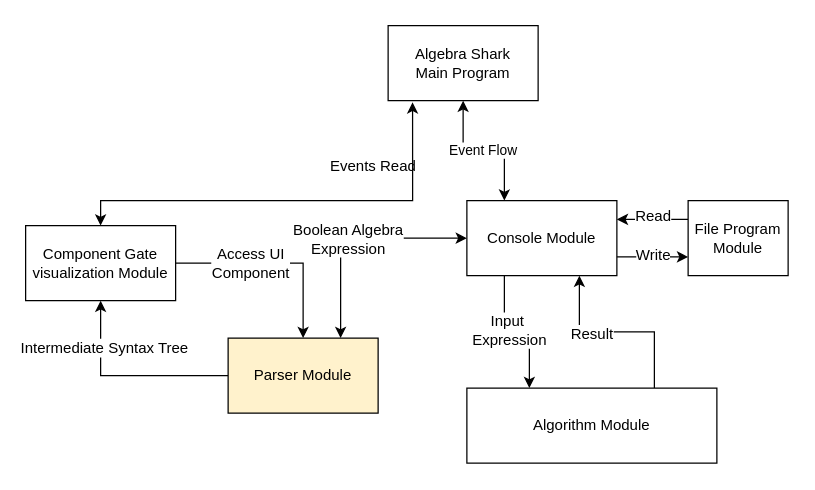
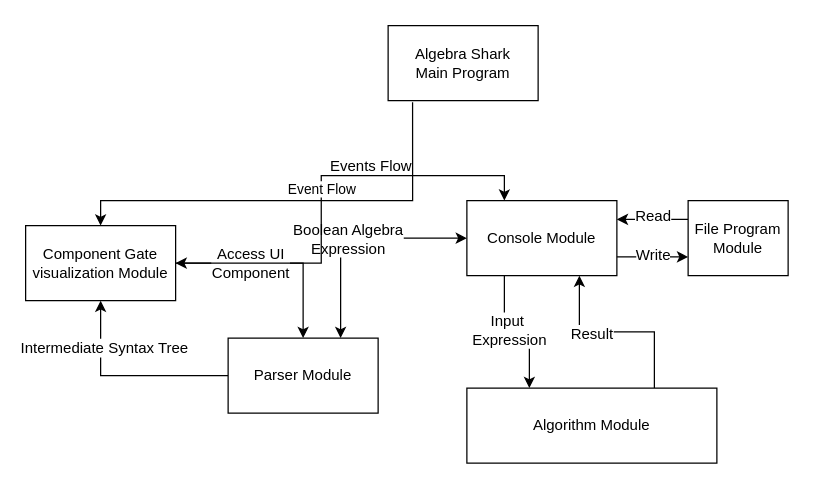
  <mxCell id="0" />
  <mxCell id="1" parent="0" />
- <mxCell id="2" style="edgeStyle=orthogonalEdgeStyle;rounded=0;orthogonalLoop=1;jettySize=auto;html=1;entryX=0.163;entryY=1.023;entryDx=0;entryDy=0;entryPerimeter=0;startArrow=classic;startFill=1;" parent="1" source="5" target="6" edge="1"><mxGeometry relative="1" as="geometry"><Array as="points"><mxPoint x="80" y="160" /><mxPoint x="330" y="160" /></Array></mxGeometry></mxCell>
+ <mxCell id="2" style="edgeStyle=orthogonalEdgeStyle;rounded=0;orthogonalLoop=1;jettySize=auto;html=1;entryX=0.163;entryY=1.023;entryDx=0;entryDy=0;entryPerimeter=0;startArrow=classic;startFill=1;endArrow=none;" parent="1" source="5" target="6" edge="1"><mxGeometry relative="1" as="geometry"><Array as="points"><mxPoint x="80" y="160" /><mxPoint x="330" y="160" /></Array></mxGeometry></mxCell>
  <mxCell id="3" style="edgeStyle=orthogonalEdgeStyle;rounded=0;orthogonalLoop=1;jettySize=auto;html=1;entryX=0.5;entryY=0;entryDx=0;entryDy=0;startArrow=none;startFill=0;endArrow=classic;endFill=1;" parent="1" source="5" target="11" edge="1"><mxGeometry relative="1" as="geometry" /></mxCell>
  <mxCell id="4" value="Access UI &lt;br&gt;Component" style="text;html=1;resizable=0;points=[];align=center;verticalAlign=middle;labelBackgroundColor=#ffffff;" parent="3" vertex="1" connectable="0"><mxGeometry x="-0.277" y="1" relative="1" as="geometry"><mxPoint as="offset" /></mxGeometry></mxCell>
  <mxCell id="5" value="Component Gate visualization Module" style="rounded=0;whiteSpace=wrap;html=1;" parent="1" vertex="1"><mxGeometry x="20" y="180" width="120" height="60" as="geometry" /></mxCell>
  <mxCell id="6" value="Algebra Shark &lt;br&gt;Main Program" style="rounded=0;whiteSpace=wrap;html=1;" parent="1" vertex="1"><mxGeometry x="310" y="20" width="120" height="60" as="geometry" /></mxCell>
  <mxCell id="7" style="edgeStyle=orthogonalEdgeStyle;rounded=0;orthogonalLoop=1;jettySize=auto;html=1;entryX=0.5;entryY=1;entryDx=0;entryDy=0;startArrow=none;startFill=0;" parent="1" source="11" target="5" edge="1"><mxGeometry relative="1" as="geometry" /></mxCell>
  <mxCell id="8" value="Intermediate Syntax Tree" style="text;html=1;resizable=0;points=[];align=center;verticalAlign=middle;labelBackgroundColor=#ffffff;" parent="7" vertex="1" connectable="0"><mxGeometry x="0.546" y="-2" relative="1" as="geometry"><mxPoint as="offset" /></mxGeometry></mxCell>
  <mxCell id="9" style="edgeStyle=orthogonalEdgeStyle;rounded=0;orthogonalLoop=1;jettySize=auto;html=1;exitX=0.75;exitY=0;exitDx=0;exitDy=0;entryX=0;entryY=0.5;entryDx=0;entryDy=0;startArrow=classic;startFill=1;endArrow=classic;endFill=1;" parent="1" source="11" target="18" edge="1"><mxGeometry relative="1" as="geometry" /></mxCell>
  <mxCell id="10" value="Boolean Algebra&lt;br&gt;Expression" style="text;html=1;resizable=0;points=[];align=center;verticalAlign=middle;labelBackgroundColor=#ffffff;" parent="9" vertex="1" connectable="0"><mxGeometry x="-0.06" relative="1" as="geometry"><mxPoint as="offset" /></mxGeometry></mxCell>
- <mxCell id="11" value="Parser Module" style="rounded=0;whiteSpace=wrap;html=1;fillColor=#fff2cc;" parent="1" vertex="1"><mxGeometry x="182" y="270" width="120" height="60" as="geometry" /></mxCell>
- <mxCell id="12" value="Events Read" style="text;html=1;resizable=0;points=[];autosize=1;align=left;verticalAlign=top;spacingTop=-4;" parent="1" vertex="1"><mxGeometry x="262" y="123" width="80" height="10" as="geometry" /></mxCell>
+ <mxCell id="11" value="Parser Module" style="rounded=0;whiteSpace=wrap;html=1;" parent="1" vertex="1"><mxGeometry x="182" y="270" width="120" height="60" as="geometry" /></mxCell>
+ <mxCell id="12" value="Events Flow" style="text;html=1;resizable=0;points=[];autosize=1;align=left;verticalAlign=top;spacingTop=-4;" parent="1" vertex="1"><mxGeometry x="262" y="123" width="80" height="10" as="geometry" /></mxCell>
  <mxCell id="13" style="edgeStyle=orthogonalEdgeStyle;rounded=0;orthogonalLoop=1;jettySize=auto;html=1;entryX=0.25;entryY=0;entryDx=0;entryDy=0;startArrow=none;startFill=0;endArrow=classic;endFill=1;exitX=0.25;exitY=1;exitDx=0;exitDy=0;" parent="1" source="18" target="21" edge="1"><mxGeometry relative="1" as="geometry" /></mxCell>
  <mxCell id="14" value="Input&amp;nbsp;&lt;br&gt;Expression" style="text;html=1;resizable=0;points=[];align=center;verticalAlign=middle;labelBackgroundColor=#ffffff;" parent="13" vertex="1" connectable="0"><mxGeometry x="-0.122" y="2" relative="1" as="geometry"><mxPoint as="offset" /></mxGeometry></mxCell>
- <mxCell id="15" value="Event Flow" style="edgeStyle=orthogonalEdgeStyle;rounded=0;orthogonalLoop=1;jettySize=auto;html=1;exitX=0.25;exitY=0;exitDx=0;exitDy=0;entryX=0.5;entryY=1;entryDx=0;entryDy=0;startArrow=classic;startFill=1;endArrow=classic;endFill=1;" parent="1" source="18" target="6" edge="1"><mxGeometry relative="1" as="geometry" /></mxCell>
+ <mxCell id="15" value="Event Flow" style="edgeStyle=orthogonalEdgeStyle;rounded=0;orthogonalLoop=1;jettySize=auto;html=1;exitX=0.25;exitY=0;exitDx=0;exitDy=0;startArrow=classic;startFill=1;endArrow=classic;endFill=1;" parent="1" source="18" target="5" edge="1"><mxGeometry relative="1" as="geometry" /></mxCell>
  <mxCell id="16" style="edgeStyle=orthogonalEdgeStyle;rounded=0;orthogonalLoop=1;jettySize=auto;html=1;exitX=1;exitY=0.25;exitDx=0;exitDy=0;entryX=0;entryY=0.25;entryDx=0;entryDy=0;startArrow=classic;startFill=1;endArrow=none;endFill=0;" parent="1" source="18" target="24" edge="1"><mxGeometry relative="1" as="geometry" /></mxCell>
  <mxCell id="17" value="Read" style="text;html=1;resizable=0;points=[];align=center;verticalAlign=middle;labelBackgroundColor=#ffffff;" parent="16" vertex="1" connectable="0"><mxGeometry x="-0.018" y="3" relative="1" as="geometry"><mxPoint as="offset" /></mxGeometry></mxCell>
  <mxCell id="18" value="Console Module" style="rounded=0;whiteSpace=wrap;html=1;" parent="1" vertex="1"><mxGeometry x="373" y="160" width="120" height="60" as="geometry" /></mxCell>
  <mxCell id="19" style="edgeStyle=orthogonalEdgeStyle;rounded=0;orthogonalLoop=1;jettySize=auto;html=1;exitX=0.75;exitY=0;exitDx=0;exitDy=0;entryX=0.75;entryY=1;entryDx=0;entryDy=0;startArrow=none;startFill=0;endArrow=classic;endFill=1;" parent="1" source="21" target="18" edge="1"><mxGeometry relative="1" as="geometry" /></mxCell>
  <mxCell id="20" value="Result" style="text;html=1;resizable=0;points=[];align=center;verticalAlign=middle;labelBackgroundColor=#ffffff;" parent="19" vertex="1" connectable="0"><mxGeometry x="0.286" y="1" relative="1" as="geometry"><mxPoint as="offset" /></mxGeometry></mxCell>
  <mxCell id="21" value="Algorithm Module" style="rounded=0;whiteSpace=wrap;html=1;" parent="1" vertex="1"><mxGeometry x="373" y="310" width="200" height="60" as="geometry" /></mxCell>
  <mxCell id="22" style="edgeStyle=orthogonalEdgeStyle;rounded=0;orthogonalLoop=1;jettySize=auto;html=1;exitX=0;exitY=0.75;exitDx=0;exitDy=0;entryX=1;entryY=0.75;entryDx=0;entryDy=0;startArrow=classic;startFill=1;endArrow=none;endFill=0;" parent="1" source="24" target="18" edge="1"><mxGeometry relative="1" as="geometry" /></mxCell>
  <mxCell id="23" value="Write" style="text;html=1;resizable=0;points=[];align=center;verticalAlign=middle;labelBackgroundColor=#ffffff;" parent="22" vertex="1" connectable="0"><mxGeometry x="0.018" y="-2" relative="1" as="geometry"><mxPoint as="offset" /></mxGeometry></mxCell>
  <mxCell id="24" value="File Program&lt;br&gt;Module" style="rounded=0;whiteSpace=wrap;html=1;" parent="1" vertex="1"><mxGeometry x="550" y="160" width="80" height="60" as="geometry" /></mxCell>
